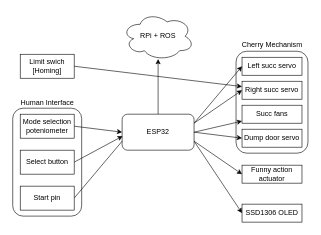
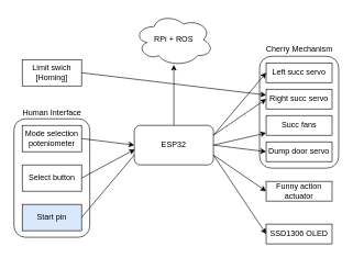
  <mxCell id="0" />
  <mxCell id="1" parent="0" />
  <mxCell id="2" value="" style="rounded=1;whiteSpace=wrap;html=1;" vertex="1" parent="1"><mxGeometry x="393" y="85" width="120" height="170" as="geometry" /></mxCell>
  <mxCell id="3" value="" style="rounded=1;whiteSpace=wrap;html=1;" vertex="1" parent="1"><mxGeometry x="20.5" y="180" width="115" height="180" as="geometry" /></mxCell>
  <mxCell id="4" style="edgeStyle=none;html=1;exitX=0.5;exitY=0;exitDx=0;exitDy=0;entryX=0.5;entryY=0.975;entryDx=0;entryDy=0;entryPerimeter=0;" edge="1" parent="1" source="11" target="12"><mxGeometry relative="1" as="geometry" /></mxCell>
  <mxCell id="5" style="edgeStyle=none;html=1;exitX=1;exitY=0.25;exitDx=0;exitDy=0;entryX=0;entryY=0.5;entryDx=0;entryDy=0;" edge="1" parent="1" source="11" target="21"><mxGeometry relative="1" as="geometry" /></mxCell>
  <mxCell id="6" style="edgeStyle=none;html=1;exitX=1;exitY=0.25;exitDx=0;exitDy=0;entryX=0;entryY=0.5;entryDx=0;entryDy=0;" edge="1" parent="1" source="11" target="22"><mxGeometry relative="1" as="geometry" /></mxCell>
  <mxCell id="7" style="edgeStyle=none;html=1;exitX=1;exitY=0.5;exitDx=0;exitDy=0;" edge="1" parent="1" source="11" target="24"><mxGeometry relative="1" as="geometry" /></mxCell>
  <mxCell id="8" style="edgeStyle=none;html=1;entryX=0;entryY=0.5;entryDx=0;entryDy=0;exitX=1;exitY=0.5;exitDx=0;exitDy=0;" edge="1" parent="1" source="11" target="23"><mxGeometry relative="1" as="geometry"><mxPoint x="323" y="205" as="sourcePoint" /></mxGeometry></mxCell>
  <mxCell id="9" style="edgeStyle=none;html=1;exitX=1;exitY=0.75;exitDx=0;exitDy=0;entryX=0;entryY=0.5;entryDx=0;entryDy=0;" edge="1" parent="1" source="11" target="27"><mxGeometry relative="1" as="geometry" /></mxCell>
  <mxCell id="10" style="edgeStyle=none;html=1;exitX=1;exitY=0.75;exitDx=0;exitDy=0;entryX=0;entryY=0.5;entryDx=0;entryDy=0;" edge="1" parent="1" source="11" target="28"><mxGeometry relative="1" as="geometry" /></mxCell>
  <mxCell id="11" value="ESP32" style="rounded=1;whiteSpace=wrap;html=1;" vertex="1" parent="1"><mxGeometry x="203" y="190" width="120" height="60" as="geometry" /></mxCell>
  <mxCell id="12" value="RPi + ROS" style="ellipse;shape=cloud;whiteSpace=wrap;html=1;" vertex="1" parent="1"><mxGeometry x="203" y="20" width="120" height="80" as="geometry" /></mxCell>
  <mxCell id="13" style="edgeStyle=none;html=1;exitX=1;exitY=0.5;exitDx=0;exitDy=0;" edge="1" parent="1" source="14" target="22"><mxGeometry relative="1" as="geometry" /></mxCell>
  <mxCell id="14" value="Limit swich&lt;br&gt;[Homing]" style="rounded=0;whiteSpace=wrap;html=1;" vertex="1" parent="1"><mxGeometry x="33" y="90" width="90" height="40" as="geometry" /></mxCell>
  <mxCell id="15" style="edgeStyle=none;html=1;exitX=1;exitY=0.5;exitDx=0;exitDy=0;" edge="1" parent="1" source="16"><mxGeometry relative="1" as="geometry"><mxPoint x="203" y="220" as="targetPoint" /></mxGeometry></mxCell>
  <mxCell id="16" value="Mode selection poteniometer" style="rounded=0;whiteSpace=wrap;html=1;" vertex="1" parent="1"><mxGeometry x="33" y="190" width="90" height="40" as="geometry" /></mxCell>
  <mxCell id="17" style="edgeStyle=none;html=1;exitX=1;exitY=0.5;exitDx=0;exitDy=0;entryX=0.007;entryY=0.609;entryDx=0;entryDy=0;entryPerimeter=0;" edge="1" parent="1" source="18" target="11"><mxGeometry relative="1" as="geometry"><mxPoint x="201" y="227" as="targetPoint" /></mxGeometry></mxCell>
  <mxCell id="18" value="Select button" style="rounded=0;whiteSpace=wrap;html=1;" vertex="1" parent="1"><mxGeometry x="33" y="250" width="90" height="40" as="geometry" /></mxCell>
  <mxCell id="19" style="edgeStyle=none;html=1;exitX=1;exitY=0.5;exitDx=0;exitDy=0;entryX=0;entryY=0.75;entryDx=0;entryDy=0;endArrow=none;" edge="1" parent="1" source="20" target="11"><mxGeometry relative="1" as="geometry" /></mxCell>
- <mxCell id="20" value="Start pin" style="rounded=0;whiteSpace=wrap;html=1;" vertex="1" parent="1"><mxGeometry x="33" y="310" width="90" height="40" as="geometry" /></mxCell>
+ <mxCell id="20" value="Start pin" style="rounded=0;whiteSpace=wrap;html=1;fillColor=#dae8fc;" vertex="1" parent="1"><mxGeometry x="33" y="310" width="90" height="40" as="geometry" /></mxCell>
  <mxCell id="21" value="Left succ servo" style="rounded=0;whiteSpace=wrap;html=1;" vertex="1" parent="1"><mxGeometry x="403" y="95" width="100" height="30" as="geometry" /></mxCell>
  <mxCell id="22" value="Right succ servo" style="rounded=0;whiteSpace=wrap;html=1;" vertex="1" parent="1"><mxGeometry x="403" y="135" width="100" height="30" as="geometry" /></mxCell>
  <mxCell id="23" value="Dump door servo" style="rounded=0;whiteSpace=wrap;html=1;" vertex="1" parent="1"><mxGeometry x="403" y="215" width="100" height="30" as="geometry" /></mxCell>
  <mxCell id="24" value="Succ fans" style="rounded=0;whiteSpace=wrap;html=1;" vertex="1" parent="1"><mxGeometry x="403" y="175" width="100" height="30" as="geometry" /></mxCell>
  <mxCell id="25" value="Cherry Mechanism" style="text;html=1;align=center;verticalAlign=middle;resizable=0;points=[];autosize=1;strokeColor=none;fillColor=none;" vertex="1" parent="1"><mxGeometry x="393" y="60" width="120" height="30" as="geometry" /></mxCell>
  <mxCell id="26" value="Human Interface" style="text;html=1;align=center;verticalAlign=middle;resizable=0;points=[];autosize=1;strokeColor=none;fillColor=none;" vertex="1" parent="1"><mxGeometry x="23" y="156" width="110" height="30" as="geometry" /></mxCell>
  <mxCell id="27" value="Funny action&lt;br&gt;actuator" style="rounded=0;whiteSpace=wrap;html=1;" vertex="1" parent="1"><mxGeometry x="403" y="275" width="100" height="30" as="geometry" /></mxCell>
  <mxCell id="28" value="SSD1306 OLED" style="rounded=0;whiteSpace=wrap;html=1;" vertex="1" parent="1"><mxGeometry x="403" y="340" width="100" height="30" as="geometry" /></mxCell>
